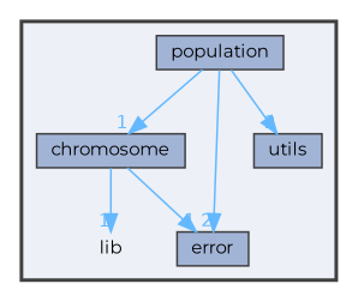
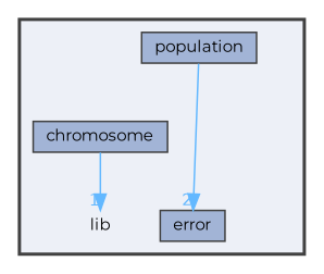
  digraph {
    compound=true
    fontname=Montserrat
    node [fontname=Montserrat fontsize=10 shape=box color=grey25 fillcolor="#a2b4d6" style=filled]
    edge [color=steelblue1 fontcolor=steelblue1 fontname=Montserrat fontsize=10 headlabel=1 labeldistance=1.5 labelfontname=Helvetica labelfontsize=10]
    n1 [height=0.2 label=lib shape=plaintext width=0.4 color="" fillcolor="" style=""]
    n2 [height=0.2 label=chromosome width=0.4]
    n3 [height=0.2 label=error width=0.4]
    n4 [height=0.2 label=population width=0.4]
-   n5 [height=0.2 label=utils width=0.4]
    subgraph cluster_1 {
      bgcolor="#edf0f7"
      fontsize=10
      pencolor=grey25
      style="filled,bold"
      n1
      n2
      n3
      n4
-     n5
    }
    n2 -> n1
-   n2 -> n3
-   n4 -> n2
    n4 -> n3 [headlabel=2]
-   n4 -> n5 [headlabel=2]
  }
